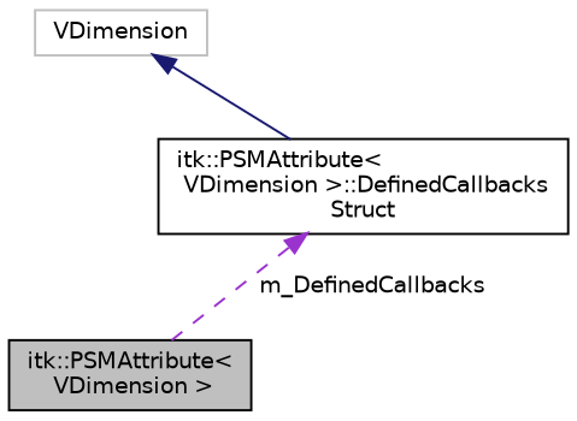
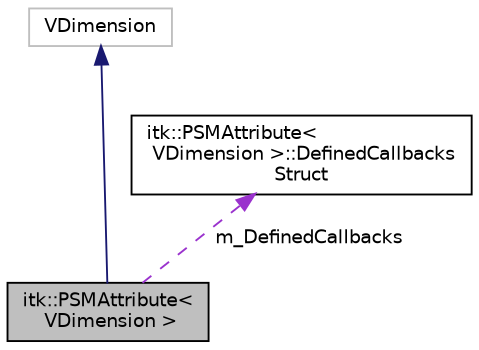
  digraph {
    node [color=black fillcolor=white fontname=Helvetica fontsize=10 shape=record style=filled]
    edge [dir=back fontname=Helvetica fontsize=10 labelfontname=Helvetica labelfontsize=10]
    n1 [fillcolor=grey75 fontcolor=black height=0.2 label="itk::PSMAttribute\<\l VDimension \>" width=0.4]
    n2 [color=grey75 height=0.2 label=VDimension width=0.4]
    n3 [height=0.2 label="itk::PSMAttribute\<\l VDimension \>::DefinedCallbacks\lStruct" width=0.4]
-   n2 -> n3 [color=midnightblue style=solid]
+   n2 -> n1 [color=midnightblue style=solid]
    n3 -> n1 [color=darkorchid3 label=" m_DefinedCallbacks" style=dashed]
  }
